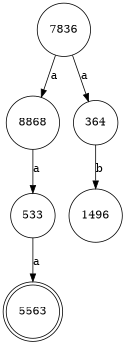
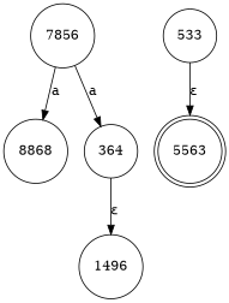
  digraph {
    rankdir=TB
    node [shape=circle]
    n1 [label=8868]
    n2 [label=533]
    n3 [label=5563 shape=doublecircle]
    n4 [label=364]
    n5 [label=1496]
-   n6 [label=7836]
-   n1 -> n2 [label=a]
-   n2 -> n3 [label=a]
-   n4 -> n5 [label=b]
+   n6 [label=7856]
+   n2 -> n3 [label="ε"]
+   n4 -> n5 [label="ε"]
    n6 -> n1 [label=a]
    n6 -> n4 [label=a]
  }
